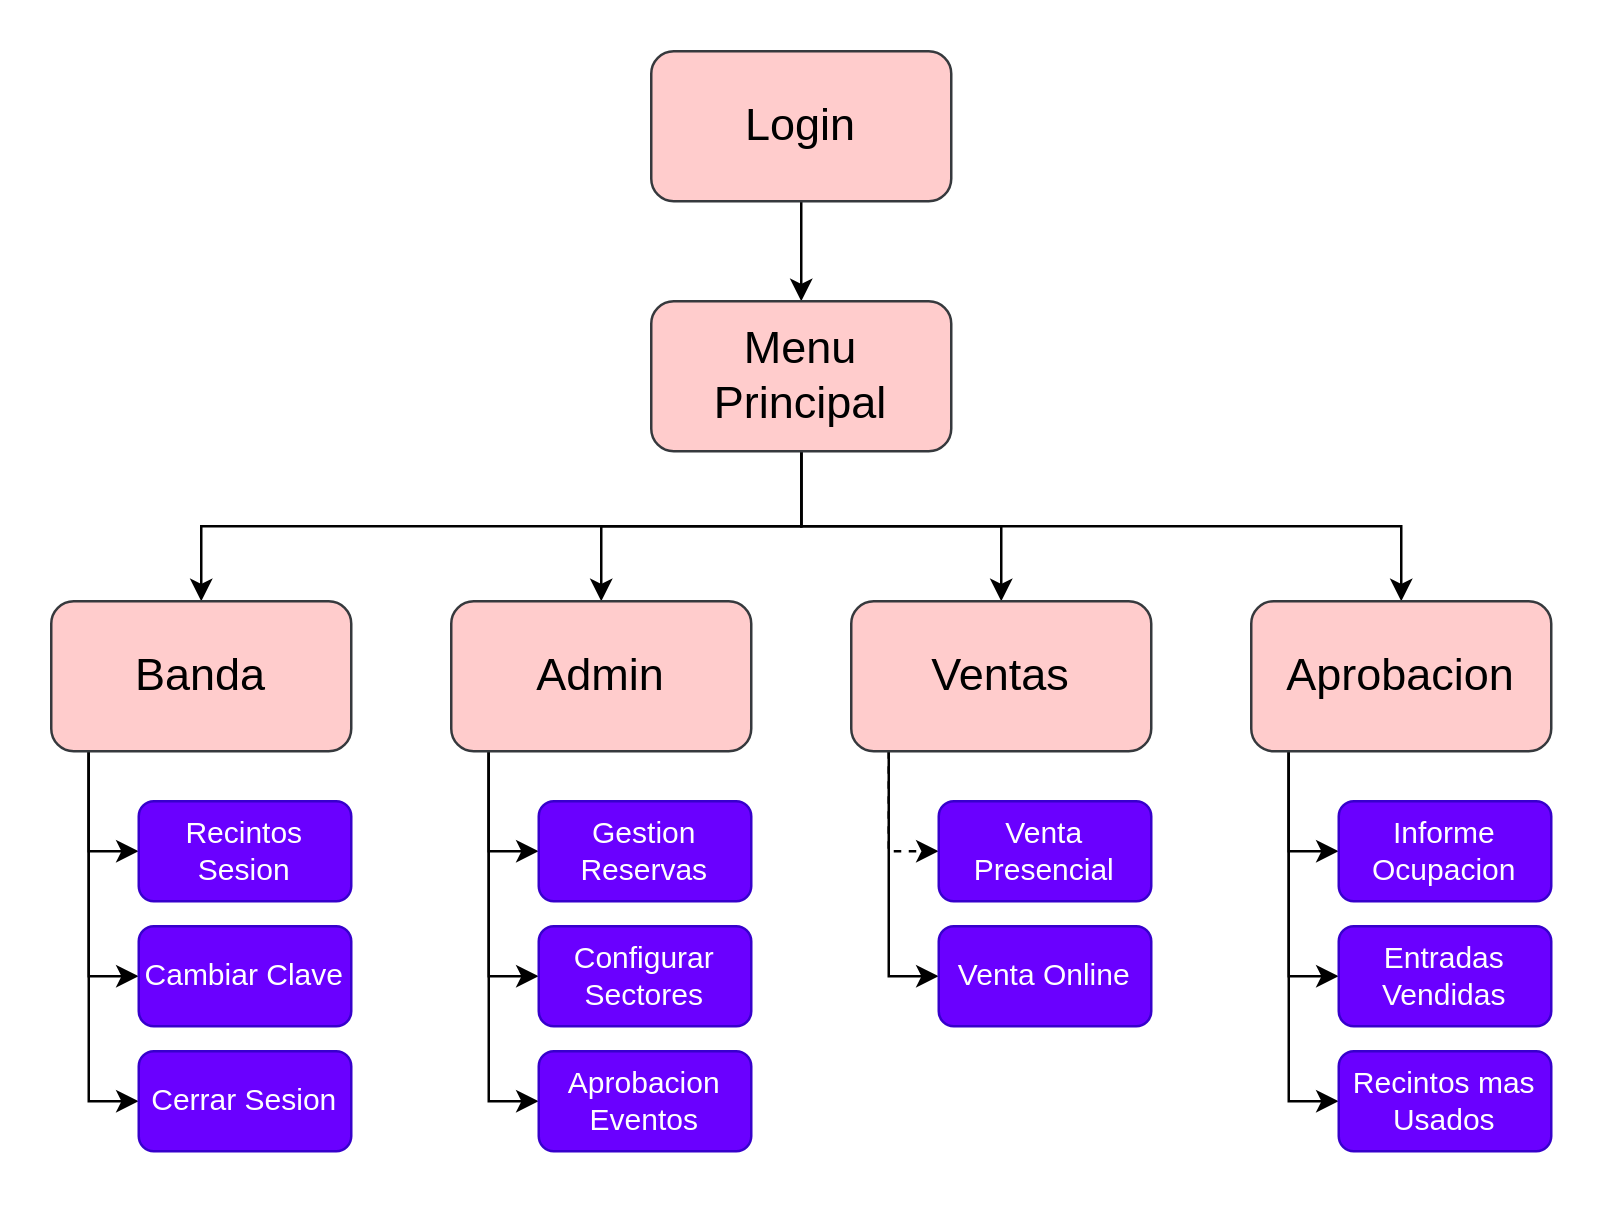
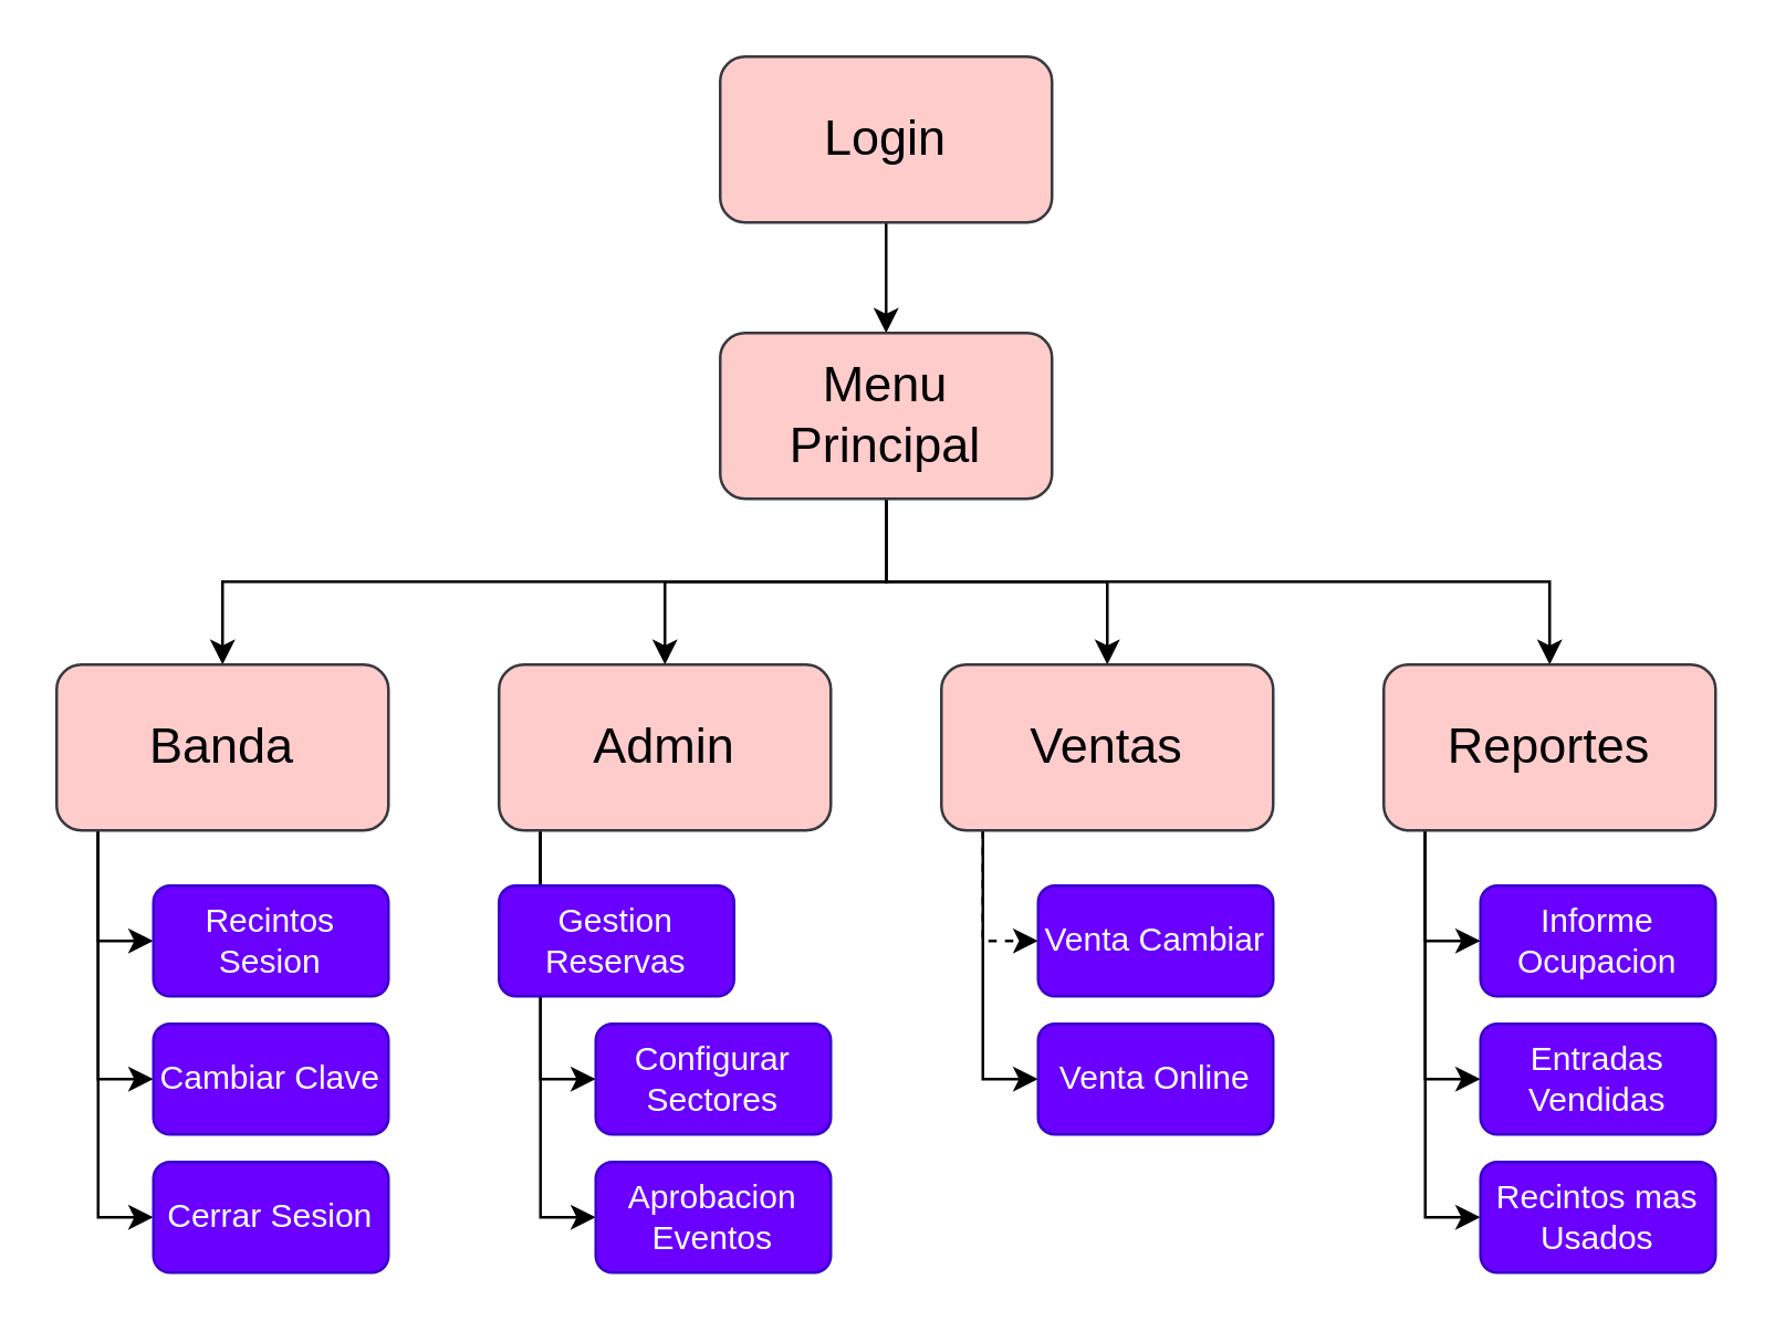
  <mxCell id="0" />
  <mxCell id="1" parent="0" />
  <mxCell id="2" style="edgeStyle=orthogonalEdgeStyle;rounded=0;orthogonalLoop=1;jettySize=auto;html=1;" parent="1" source="3" target="8" edge="1"><mxGeometry relative="1" as="geometry" /></mxCell>
  <mxCell id="3" value="&lt;font style=&quot;font-size: 18px;&quot;&gt;Login&lt;/font&gt;" style="rounded=1;whiteSpace=wrap;html=1;fillColor=light-dark(#FFCCCC,#C2A8F7);strokeColor=#36393d;" parent="1" vertex="1"><mxGeometry x="260" y="20" width="120" height="60" as="geometry" /></mxCell>
  <mxCell id="4" value="" style="edgeStyle=orthogonalEdgeStyle;rounded=0;orthogonalLoop=1;jettySize=auto;html=1;entryX=0.5;entryY=0;entryDx=0;entryDy=0;" parent="1" source="8" target="16" edge="1"><mxGeometry relative="1" as="geometry" /></mxCell>
  <mxCell id="5" style="edgeStyle=orthogonalEdgeStyle;rounded=0;orthogonalLoop=1;jettySize=auto;html=1;" parent="1" source="8" target="19" edge="1"><mxGeometry relative="1" as="geometry" /></mxCell>
  <mxCell id="6" style="edgeStyle=orthogonalEdgeStyle;rounded=0;orthogonalLoop=1;jettySize=auto;html=1;" parent="1" source="8" target="23" edge="1"><mxGeometry relative="1" as="geometry"><Array as="points"><mxPoint x="320" y="210" /><mxPoint x="560" y="210" /></Array></mxGeometry></mxCell>
  <mxCell id="7" style="edgeStyle=orthogonalEdgeStyle;rounded=0;orthogonalLoop=1;jettySize=auto;html=1;" parent="1" source="8" target="12" edge="1"><mxGeometry relative="1" as="geometry"><Array as="points"><mxPoint x="320" y="210" /><mxPoint x="80" y="210" /></Array></mxGeometry></mxCell>
  <mxCell id="8" value="&lt;font style=&quot;font-size: 18px;&quot;&gt;Menu Principal&lt;/font&gt;" style="rounded=1;whiteSpace=wrap;html=1;fillColor=light-dark(#FFCCCC,#C2A8F7);strokeColor=#36393d;" parent="1" vertex="1"><mxGeometry x="260" y="120" width="120" height="60" as="geometry" /></mxCell>
  <mxCell id="9" style="edgeStyle=orthogonalEdgeStyle;rounded=0;orthogonalLoop=1;jettySize=auto;html=1;entryX=0;entryY=0.5;entryDx=0;entryDy=0;" parent="1" source="12" target="24" edge="1"><mxGeometry relative="1" as="geometry"><Array as="points"><mxPoint x="35" y="340" /></Array></mxGeometry></mxCell>
  <mxCell id="10" style="edgeStyle=orthogonalEdgeStyle;rounded=0;orthogonalLoop=1;jettySize=auto;html=1;entryX=0;entryY=0.5;entryDx=0;entryDy=0;" parent="1" source="12" target="25" edge="1"><mxGeometry relative="1" as="geometry"><Array as="points"><mxPoint x="35" y="390" /></Array></mxGeometry></mxCell>
  <mxCell id="11" style="edgeStyle=orthogonalEdgeStyle;rounded=0;orthogonalLoop=1;jettySize=auto;html=1;entryX=0;entryY=0.5;entryDx=0;entryDy=0;" parent="1" source="12" target="26" edge="1"><mxGeometry relative="1" as="geometry"><Array as="points"><mxPoint x="35" y="440" /></Array></mxGeometry></mxCell>
  <mxCell id="12" value="&lt;font style=&quot;font-size: 18px;&quot;&gt;Banda&lt;/font&gt;" style="rounded=1;whiteSpace=wrap;html=1;fillColor=light-dark(#FFCCCC,#C2A8F7);strokeColor=#36393d;" parent="1" vertex="1"><mxGeometry x="20" y="240" width="120" height="60" as="geometry" /></mxCell>
  <mxCell id="13" style="edgeStyle=orthogonalEdgeStyle;rounded=0;orthogonalLoop=1;jettySize=auto;html=1;entryX=0;entryY=0.5;entryDx=0;entryDy=0;" parent="1" source="16" target="27" edge="1"><mxGeometry relative="1" as="geometry"><Array as="points"><mxPoint x="195" y="340" /></Array></mxGeometry></mxCell>
  <mxCell id="14" style="edgeStyle=orthogonalEdgeStyle;rounded=0;orthogonalLoop=1;jettySize=auto;html=1;entryX=0;entryY=0.5;entryDx=0;entryDy=0;" parent="1" source="16" target="28" edge="1"><mxGeometry relative="1" as="geometry"><Array as="points"><mxPoint x="195" y="390" /></Array></mxGeometry></mxCell>
  <mxCell id="15" style="edgeStyle=orthogonalEdgeStyle;rounded=0;orthogonalLoop=1;jettySize=auto;html=1;entryX=0;entryY=0.5;entryDx=0;entryDy=0;" parent="1" source="16" target="29" edge="1"><mxGeometry relative="1" as="geometry"><Array as="points"><mxPoint x="195" y="440" /></Array></mxGeometry></mxCell>
  <mxCell id="16" value="&lt;font style=&quot;font-size: 18px;&quot;&gt;Admin&lt;/font&gt;" style="rounded=1;whiteSpace=wrap;html=1;fillColor=light-dark(#FFCCCC,#C2A8F7);strokeColor=#36393d;" parent="1" vertex="1"><mxGeometry x="180" y="240" width="120" height="60" as="geometry" /></mxCell>
  <mxCell id="17" style="edgeStyle=orthogonalEdgeStyle;rounded=0;orthogonalLoop=1;jettySize=auto;html=1;entryX=0;entryY=0.5;entryDx=0;entryDy=0;dashed=1;" parent="1" source="19" target="30" edge="1"><mxGeometry relative="1" as="geometry"><Array as="points"><mxPoint x="355" y="340" /></Array></mxGeometry></mxCell>
  <mxCell id="18" style="edgeStyle=orthogonalEdgeStyle;rounded=0;orthogonalLoop=1;jettySize=auto;html=1;entryX=0;entryY=0.5;entryDx=0;entryDy=0;" parent="1" source="19" target="31" edge="1"><mxGeometry relative="1" as="geometry"><Array as="points"><mxPoint x="355" y="390" /></Array></mxGeometry></mxCell>
  <mxCell id="19" value="&lt;font style=&quot;font-size: 18px;&quot;&gt;Ventas&lt;/font&gt;" style="rounded=1;whiteSpace=wrap;html=1;fillColor=light-dark(#FFCCCC,#C2A8F7);strokeColor=#36393d;" parent="1" vertex="1"><mxGeometry x="340" y="240" width="120" height="60" as="geometry" /></mxCell>
  <mxCell id="20" style="edgeStyle=orthogonalEdgeStyle;rounded=0;orthogonalLoop=1;jettySize=auto;html=1;entryX=0;entryY=0.5;entryDx=0;entryDy=0;" parent="1" source="23" target="32" edge="1"><mxGeometry relative="1" as="geometry"><Array as="points"><mxPoint x="515" y="340" /></Array></mxGeometry></mxCell>
  <mxCell id="21" style="edgeStyle=orthogonalEdgeStyle;rounded=0;orthogonalLoop=1;jettySize=auto;html=1;entryX=0;entryY=0.5;entryDx=0;entryDy=0;" parent="1" source="23" target="33" edge="1"><mxGeometry relative="1" as="geometry"><Array as="points"><mxPoint x="515" y="390" /></Array></mxGeometry></mxCell>
  <mxCell id="22" style="edgeStyle=orthogonalEdgeStyle;rounded=0;orthogonalLoop=1;jettySize=auto;html=1;entryX=0;entryY=0.5;entryDx=0;entryDy=0;" parent="1" source="23" target="34" edge="1"><mxGeometry relative="1" as="geometry"><Array as="points"><mxPoint x="515" y="440" /></Array></mxGeometry></mxCell>
- <mxCell id="23" value="&lt;font style=&quot;font-size: 18px;&quot;&gt;Aprobacion&lt;/font&gt;" style="rounded=1;whiteSpace=wrap;html=1;fillColor=light-dark(#FFCCCC,#C2A8F7);strokeColor=#36393d;" parent="1" vertex="1"><mxGeometry x="500" y="240" width="120" height="60" as="geometry" /></mxCell>
+ <mxCell id="23" value="&lt;font style=&quot;font-size: 18px;&quot;&gt;Reportes&lt;/font&gt;" style="rounded=1;whiteSpace=wrap;html=1;fillColor=light-dark(#FFCCCC,#C2A8F7);strokeColor=#36393d;" parent="1" vertex="1"><mxGeometry x="500" y="240" width="120" height="60" as="geometry" /></mxCell>
  <mxCell id="24" value="&lt;font&gt;Recintos Sesion&lt;/font&gt;" style="rounded=1;whiteSpace=wrap;html=1;fillColor=#6a00ff;fontColor=#ffffff;strokeColor=#3700CC;" parent="1" vertex="1"><mxGeometry x="55" y="320" width="85" height="40" as="geometry" /></mxCell>
  <mxCell id="25" value="&lt;font&gt;Cambiar Clave&lt;/font&gt;" style="rounded=1;whiteSpace=wrap;html=1;fillColor=#6a00ff;fontColor=#ffffff;strokeColor=#3700CC;" parent="1" vertex="1"><mxGeometry x="55" y="370" width="85" height="40" as="geometry" /></mxCell>
  <mxCell id="26" value="&lt;font&gt;Cerrar Sesion&lt;/font&gt;" style="rounded=1;whiteSpace=wrap;html=1;fillColor=#6a00ff;fontColor=#ffffff;strokeColor=#3700CC;" parent="1" vertex="1"><mxGeometry x="55" y="420" width="85" height="40" as="geometry" /></mxCell>
- <mxCell id="27" value="&lt;font&gt;Gestion Reservas&lt;/font&gt;" style="rounded=1;whiteSpace=wrap;html=1;fillColor=#6a00ff;fontColor=#ffffff;strokeColor=#3700CC;" parent="1" vertex="1"><mxGeometry x="215" y="320" width="85" height="40" as="geometry" /></mxCell>
+ <mxCell id="27" value="&lt;font&gt;Gestion Reservas&lt;/font&gt;" style="rounded=1;whiteSpace=wrap;html=1;fillColor=#6a00ff;fontColor=#ffffff;strokeColor=#3700CC;" parent="1" vertex="1"><mxGeometry x="180" y="320" width="85" height="40" as="geometry" /></mxCell>
  <mxCell id="28" value="&lt;font&gt;Configurar Sectores&lt;/font&gt;" style="rounded=1;whiteSpace=wrap;html=1;fillColor=#6a00ff;fontColor=#ffffff;strokeColor=#3700CC;" parent="1" vertex="1"><mxGeometry x="215" y="370" width="85" height="40" as="geometry" /></mxCell>
  <mxCell id="29" value="&lt;font&gt;Aprobacion Eventos&lt;/font&gt;" style="rounded=1;whiteSpace=wrap;html=1;fillColor=#6a00ff;fontColor=#ffffff;strokeColor=#3700CC;" parent="1" vertex="1"><mxGeometry x="215" y="420" width="85" height="40" as="geometry" /></mxCell>
- <mxCell id="30" value="&lt;font&gt;Venta Presencial&lt;/font&gt;" style="rounded=1;whiteSpace=wrap;html=1;fillColor=#6a00ff;fontColor=#ffffff;strokeColor=#3700CC;" parent="1" vertex="1"><mxGeometry x="375" y="320" width="85" height="40" as="geometry" /></mxCell>
+ <mxCell id="30" value="&lt;font&gt;Venta Cambiar&lt;/font&gt;" style="rounded=1;whiteSpace=wrap;html=1;fillColor=#6a00ff;fontColor=#ffffff;strokeColor=#3700CC;" parent="1" vertex="1"><mxGeometry x="375" y="320" width="85" height="40" as="geometry" /></mxCell>
  <mxCell id="31" value="Venta Online" style="rounded=1;whiteSpace=wrap;html=1;fillColor=#6a00ff;fontColor=#ffffff;strokeColor=#3700CC;" parent="1" vertex="1"><mxGeometry x="375" y="370" width="85" height="40" as="geometry" /></mxCell>
  <mxCell id="32" value="Informe Ocupacion" style="rounded=1;whiteSpace=wrap;html=1;fillColor=#6a00ff;fontColor=#ffffff;strokeColor=#3700CC;" parent="1" vertex="1"><mxGeometry x="535" y="320" width="85" height="40" as="geometry" /></mxCell>
  <mxCell id="33" value="&lt;font&gt;Entradas Vendidas&lt;/font&gt;" style="rounded=1;whiteSpace=wrap;html=1;fillColor=#6a00ff;fontColor=#ffffff;strokeColor=#3700CC;" parent="1" vertex="1"><mxGeometry x="535" y="370" width="85" height="40" as="geometry" /></mxCell>
  <mxCell id="34" value="&lt;font&gt;Recintos mas Usados&lt;/font&gt;" style="rounded=1;whiteSpace=wrap;html=1;fillColor=#6a00ff;fontColor=#ffffff;strokeColor=#3700CC;" parent="1" vertex="1"><mxGeometry x="535" y="420" width="85" height="40" as="geometry" /></mxCell>
